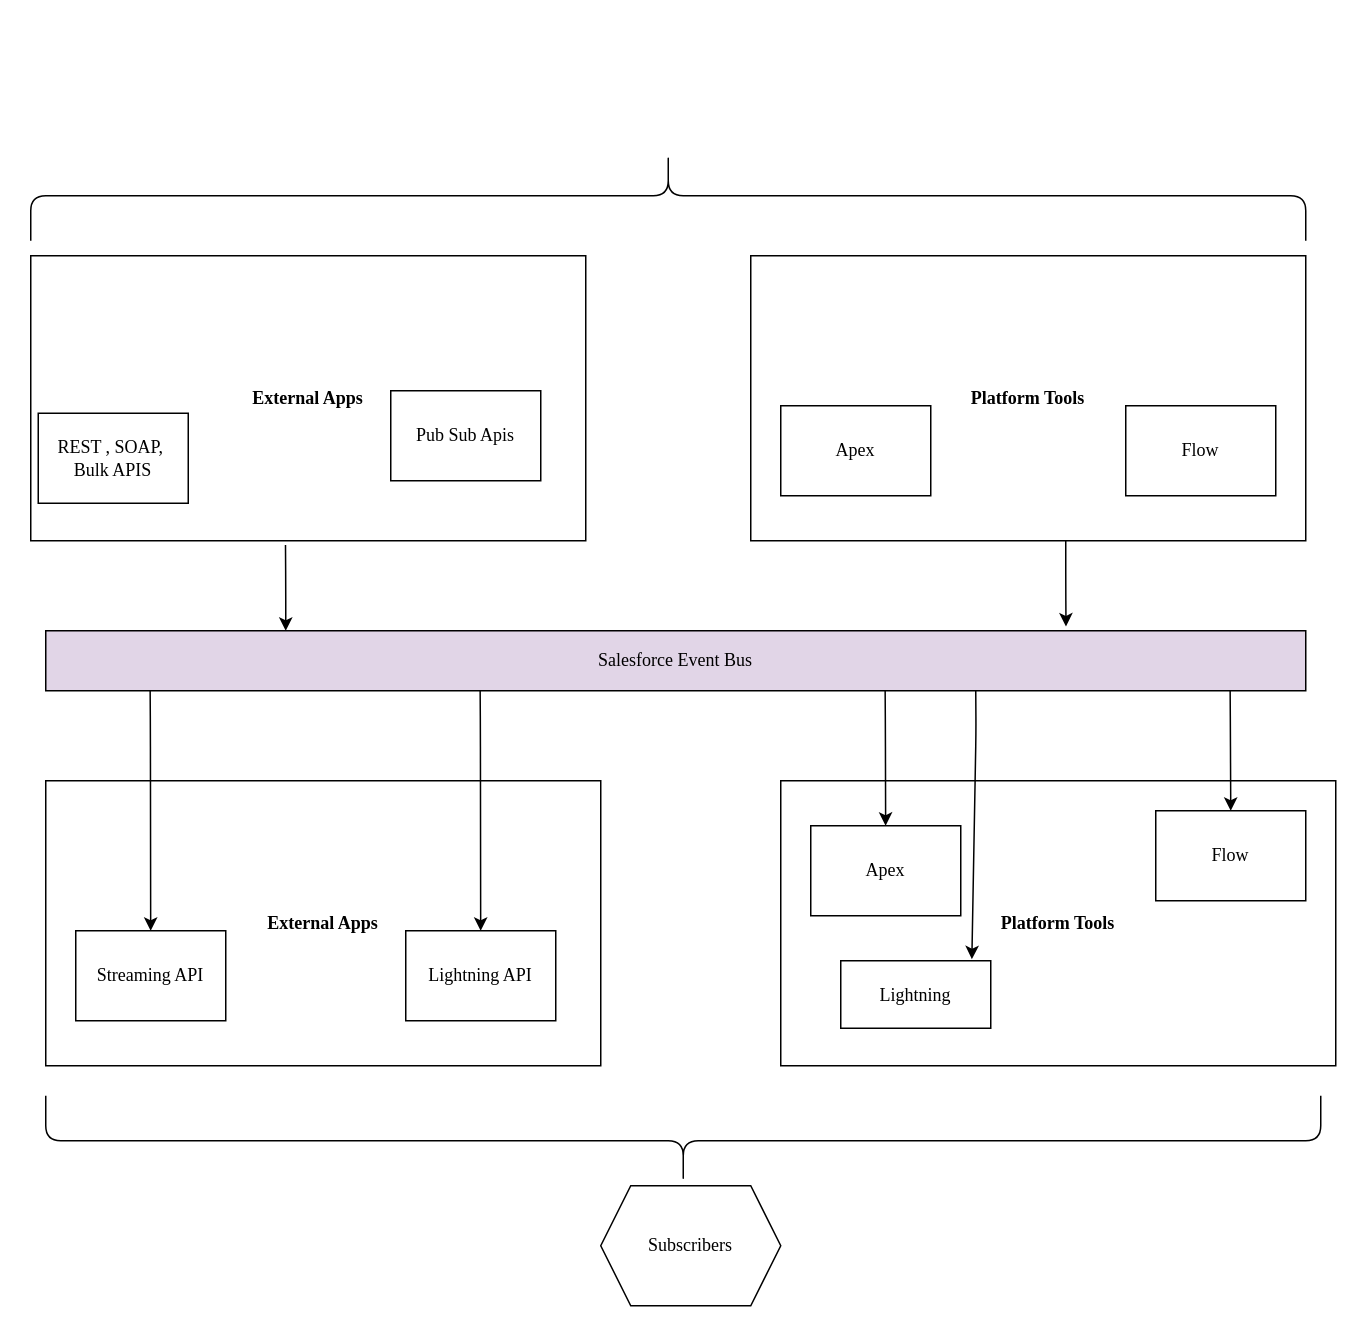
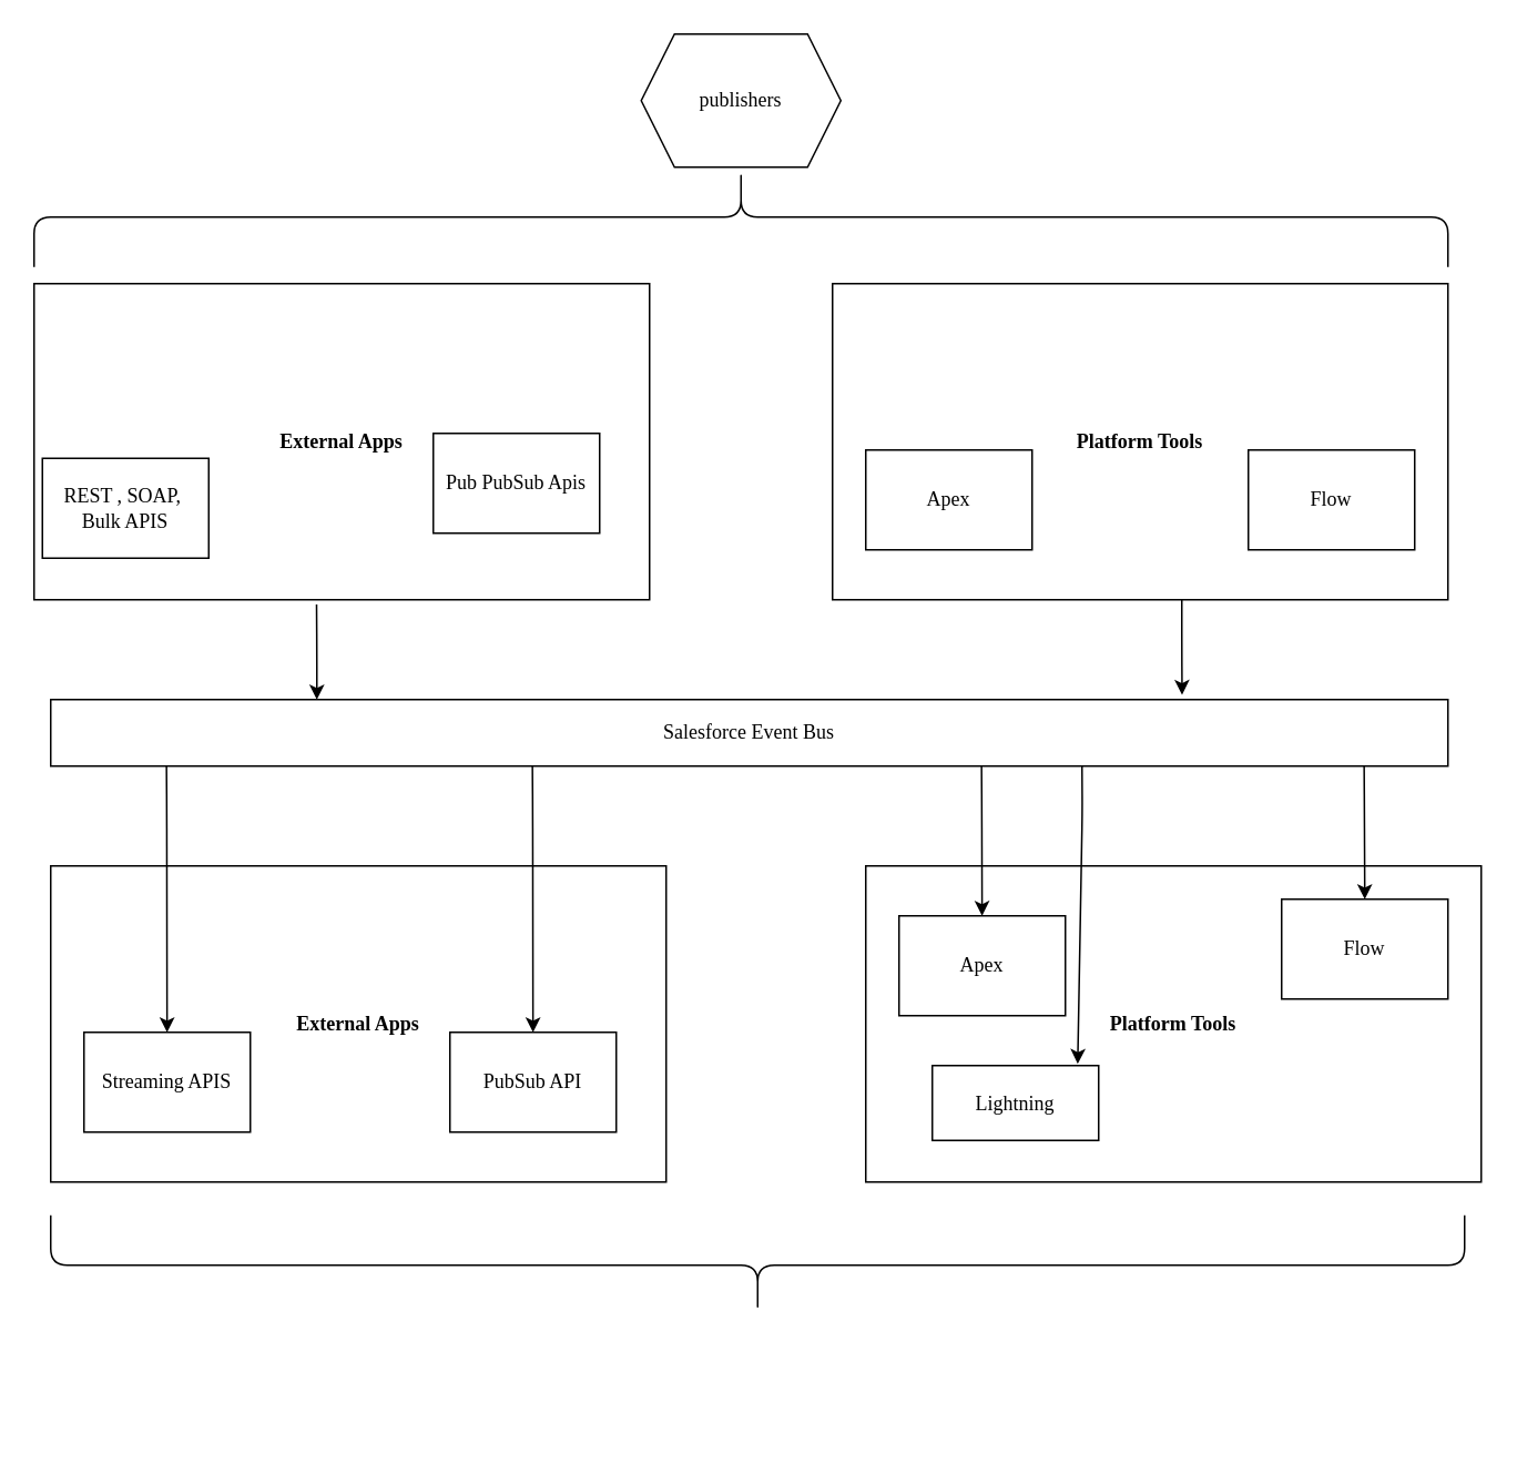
  <mxCell id="0" />
  <mxCell id="1" parent="0" />
  <mxCell id="2" value="&lt;p style=&quot;line-height: 60%;&quot;&gt;&lt;b&gt;&lt;font face=&quot;Times New Roman&quot;&gt;External Apps&lt;/font&gt;&lt;/b&gt;&lt;/p&gt;" style="rounded=0;whiteSpace=wrap;html=1;align=center;" vertex="1" parent="1"><mxGeometry x="20" y="170" width="370" height="190" as="geometry" /></mxCell>
  <mxCell id="3" value="REST , SOAP,&amp;nbsp;&lt;br&gt;Bulk APIS" style="rounded=0;whiteSpace=wrap;html=1;fontFamily=Times New Roman;" vertex="1" parent="1"><mxGeometry x="25" y="275" width="100" height="60" as="geometry" /></mxCell>
- <mxCell id="4" value="Pub Sub Apis" style="rounded=0;whiteSpace=wrap;html=1;fontFamily=Times New Roman;" vertex="1" parent="1"><mxGeometry x="260" y="260" width="100" height="60" as="geometry" /></mxCell>
+ <mxCell id="4" value="Pub PubSub Apis" style="rounded=0;whiteSpace=wrap;html=1;fontFamily=Times New Roman;" vertex="1" parent="1"><mxGeometry x="260" y="260" width="100" height="60" as="geometry" /></mxCell>
  <mxCell id="5" value="&lt;p style=&quot;line-height: 60%;&quot;&gt;&lt;font face=&quot;Times New Roman&quot;&gt;&lt;b&gt;Platform Tools&lt;/b&gt;&lt;/font&gt;&lt;/p&gt;" style="rounded=0;whiteSpace=wrap;html=1;align=center;" vertex="1" parent="1"><mxGeometry x="500" y="170" width="370" height="190" as="geometry" /></mxCell>
  <mxCell id="6" value="Apex" style="rounded=0;whiteSpace=wrap;html=1;fontFamily=Times New Roman;" vertex="1" parent="1"><mxGeometry x="520" y="270" width="100" height="60" as="geometry" /></mxCell>
  <mxCell id="7" value="Flow" style="rounded=0;whiteSpace=wrap;html=1;fontFamily=Times New Roman;" vertex="1" parent="1"><mxGeometry x="750" y="270" width="100" height="60" as="geometry" /></mxCell>
  <mxCell id="8" value="" style="endArrow=classic;html=1;fontFamily=Times New Roman;exitX=0.459;exitY=1.015;exitDx=0;exitDy=0;exitPerimeter=0;" edge="1" parent="1" source="2"><mxGeometry width="50" height="50" relative="1" as="geometry"><mxPoint x="190" y="370" as="sourcePoint" /><mxPoint x="190" y="420" as="targetPoint" /><Array as="points"><mxPoint x="190" y="390" /></Array></mxGeometry></mxCell>
  <mxCell id="9" value="" style="endArrow=classic;html=1;fontFamily=Times New Roman;exitX=0.459;exitY=1.015;exitDx=0;exitDy=0;exitPerimeter=0;" edge="1" parent="1"><mxGeometry width="50" height="50" relative="1" as="geometry"><mxPoint x="710" y="360" as="sourcePoint" /><mxPoint x="710.17" y="417.15" as="targetPoint" /><Array as="points"><mxPoint x="710" y="390" /></Array></mxGeometry></mxCell>
- <mxCell id="10" value="Salesforce Event Bus" style="rounded=0;whiteSpace=wrap;html=1;fontFamily=Times New Roman;fillColor=#e1d5e7;" vertex="1" parent="1"><mxGeometry x="30" y="420" width="840" height="40" as="geometry" /></mxCell>
+ <mxCell id="10" value="Salesforce Event Bus" style="rounded=0;whiteSpace=wrap;html=1;fontFamily=Times New Roman;" vertex="1" parent="1"><mxGeometry x="30" y="420" width="840" height="40" as="geometry" /></mxCell>
  <mxCell id="11" value="&lt;p style=&quot;line-height: 60%;&quot;&gt;&lt;b&gt;&lt;font face=&quot;Times New Roman&quot;&gt;External Apps&lt;/font&gt;&lt;/b&gt;&lt;/p&gt;" style="rounded=0;whiteSpace=wrap;html=1;align=center;" vertex="1" parent="1"><mxGeometry x="30" y="520" width="370" height="190" as="geometry" /></mxCell>
- <mxCell id="12" value="Streaming API" style="rounded=0;whiteSpace=wrap;html=1;fontFamily=Times New Roman;" vertex="1" parent="1"><mxGeometry x="50" y="620" width="100" height="60" as="geometry" /></mxCell>
- <mxCell id="13" value="Lightning API" style="rounded=0;whiteSpace=wrap;html=1;fontFamily=Times New Roman;" vertex="1" parent="1"><mxGeometry x="270" y="620" width="100" height="60" as="geometry" /></mxCell>
+ <mxCell id="12" value="Streaming APIS" style="rounded=0;whiteSpace=wrap;html=1;fontFamily=Times New Roman;" vertex="1" parent="1"><mxGeometry x="50" y="620" width="100" height="60" as="geometry" /></mxCell>
+ <mxCell id="13" value="PubSub API" style="rounded=0;whiteSpace=wrap;html=1;fontFamily=Times New Roman;" vertex="1" parent="1"><mxGeometry x="270" y="620" width="100" height="60" as="geometry" /></mxCell>
  <mxCell id="14" value="&lt;p style=&quot;line-height: 60%;&quot;&gt;&lt;font face=&quot;Times New Roman&quot;&gt;&lt;b&gt;Platform Tools&lt;/b&gt;&lt;/font&gt;&lt;/p&gt;" style="rounded=0;whiteSpace=wrap;html=1;align=center;" vertex="1" parent="1"><mxGeometry x="520" y="520" width="370" height="190" as="geometry" /></mxCell>
  <mxCell id="15" value="Apex" style="rounded=0;whiteSpace=wrap;html=1;fontFamily=Times New Roman;" vertex="1" parent="1"><mxGeometry x="540" y="550" width="100" height="60" as="geometry" /></mxCell>
  <mxCell id="16" value="Flow" style="rounded=0;whiteSpace=wrap;html=1;fontFamily=Times New Roman;" vertex="1" parent="1"><mxGeometry x="770" y="540" width="100" height="60" as="geometry" /></mxCell>
  <mxCell id="17" value="Lightning" style="rounded=0;whiteSpace=wrap;html=1;fontFamily=Times New Roman;" vertex="1" parent="1"><mxGeometry x="560" y="640" width="100" height="45" as="geometry" /></mxCell>
  <mxCell id="18" value="" style="endArrow=classic;html=1;fontFamily=Times New Roman;exitX=0.459;exitY=1.015;exitDx=0;exitDy=0;exitPerimeter=0;" edge="1" parent="1" target="12"><mxGeometry width="50" height="50" relative="1" as="geometry"><mxPoint x="99.6" y="460" as="sourcePoint" /><mxPoint x="99.77" y="517.15" as="targetPoint" /><Array as="points"><mxPoint x="99.77" y="487.15" /></Array></mxGeometry></mxCell>
  <mxCell id="19" value="" style="endArrow=classic;html=1;fontFamily=Times New Roman;exitX=0.459;exitY=1.015;exitDx=0;exitDy=0;exitPerimeter=0;" edge="1" parent="1" target="15"><mxGeometry width="50" height="50" relative="1" as="geometry"><mxPoint x="589.6" y="460" as="sourcePoint" /><mxPoint x="589.77" y="517.15" as="targetPoint" /><Array as="points"><mxPoint x="589.77" y="487.15" /></Array></mxGeometry></mxCell>
  <mxCell id="20" value="" style="endArrow=classic;html=1;fontFamily=Times New Roman;exitX=0.459;exitY=1.015;exitDx=0;exitDy=0;exitPerimeter=0;" edge="1" parent="1"><mxGeometry width="50" height="50" relative="1" as="geometry"><mxPoint x="819.6" y="460" as="sourcePoint" /><mxPoint x="820" y="540" as="targetPoint" /><Array as="points"><mxPoint x="819.77" y="487.15" /></Array></mxGeometry></mxCell>
  <mxCell id="21" value="" style="endArrow=classic;html=1;fontFamily=Times New Roman;exitX=0.459;exitY=1.015;exitDx=0;exitDy=0;exitPerimeter=0;entryX=0.874;entryY=-0.023;entryDx=0;entryDy=0;entryPerimeter=0;" edge="1" parent="1" target="17"><mxGeometry width="50" height="50" relative="1" as="geometry"><mxPoint x="650" y="460" as="sourcePoint" /><mxPoint x="650.326" y="550" as="targetPoint" /><Array as="points"><mxPoint x="650.17" y="487.15" /></Array></mxGeometry></mxCell>
  <mxCell id="22" value="" style="endArrow=classic;html=1;fontFamily=Times New Roman;exitX=0.459;exitY=1.015;exitDx=0;exitDy=0;exitPerimeter=0;" edge="1" parent="1"><mxGeometry width="50" height="50" relative="1" as="geometry"><mxPoint x="319.6" y="460" as="sourcePoint" /><mxPoint x="319.958" y="620" as="targetPoint" /><Array as="points"><mxPoint x="319.77" y="487.15" /></Array></mxGeometry></mxCell>
- <mxCell id="24" value="Subscribers" style="shape=hexagon;perimeter=hexagonPerimeter2;whiteSpace=wrap;html=1;fixedSize=1;fontFamily=Times New Roman;" vertex="1" parent="1"><mxGeometry x="400" y="790" width="120" height="80" as="geometry" /></mxCell>
+ <mxCell id="23" value="publishers" style="shape=hexagon;perimeter=hexagonPerimeter2;whiteSpace=wrap;html=1;fixedSize=1;fontFamily=Times New Roman;" vertex="1" parent="1"><mxGeometry x="385" y="20" width="120" height="80" as="geometry" /></mxCell>
  <mxCell id="25" value="" style="shape=curlyBracket;whiteSpace=wrap;html=1;rounded=1;labelPosition=left;verticalLabelPosition=middle;align=right;verticalAlign=middle;fontFamily=Times New Roman;direction=north;" vertex="1" parent="1"><mxGeometry x="30" y="730" width="850" height="60" as="geometry" /></mxCell>
  <mxCell id="26" value="" style="shape=curlyBracket;whiteSpace=wrap;html=1;rounded=1;labelPosition=left;verticalLabelPosition=middle;align=right;verticalAlign=middle;fontFamily=Times New Roman;direction=south;" vertex="1" parent="1"><mxGeometry x="20" y="100" width="850" height="60" as="geometry" /></mxCell>
